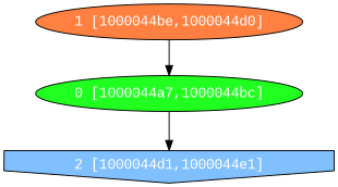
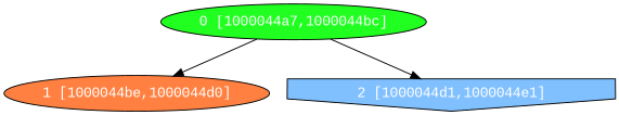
  digraph {
    fontname="Liberation Mono"
    node [fontcolor="#ffffff" shape=oval style=filled fontname="Liberation Mono"]
    edge [fontname="Liberation Mono"]
    n1 [fillcolor="#20FF20" label="0 [1000044a7,1000044bc]"]
    n2 [fillcolor="#FF8040" label="1 [1000044be,1000044d0]"]
    n3 [fillcolor="#80C0FF" label="2 [1000044d1,1000044e1]" shape=invhouse]
-   n2 -> n1
+   n1 -> n2
    n1 -> n3
  }
